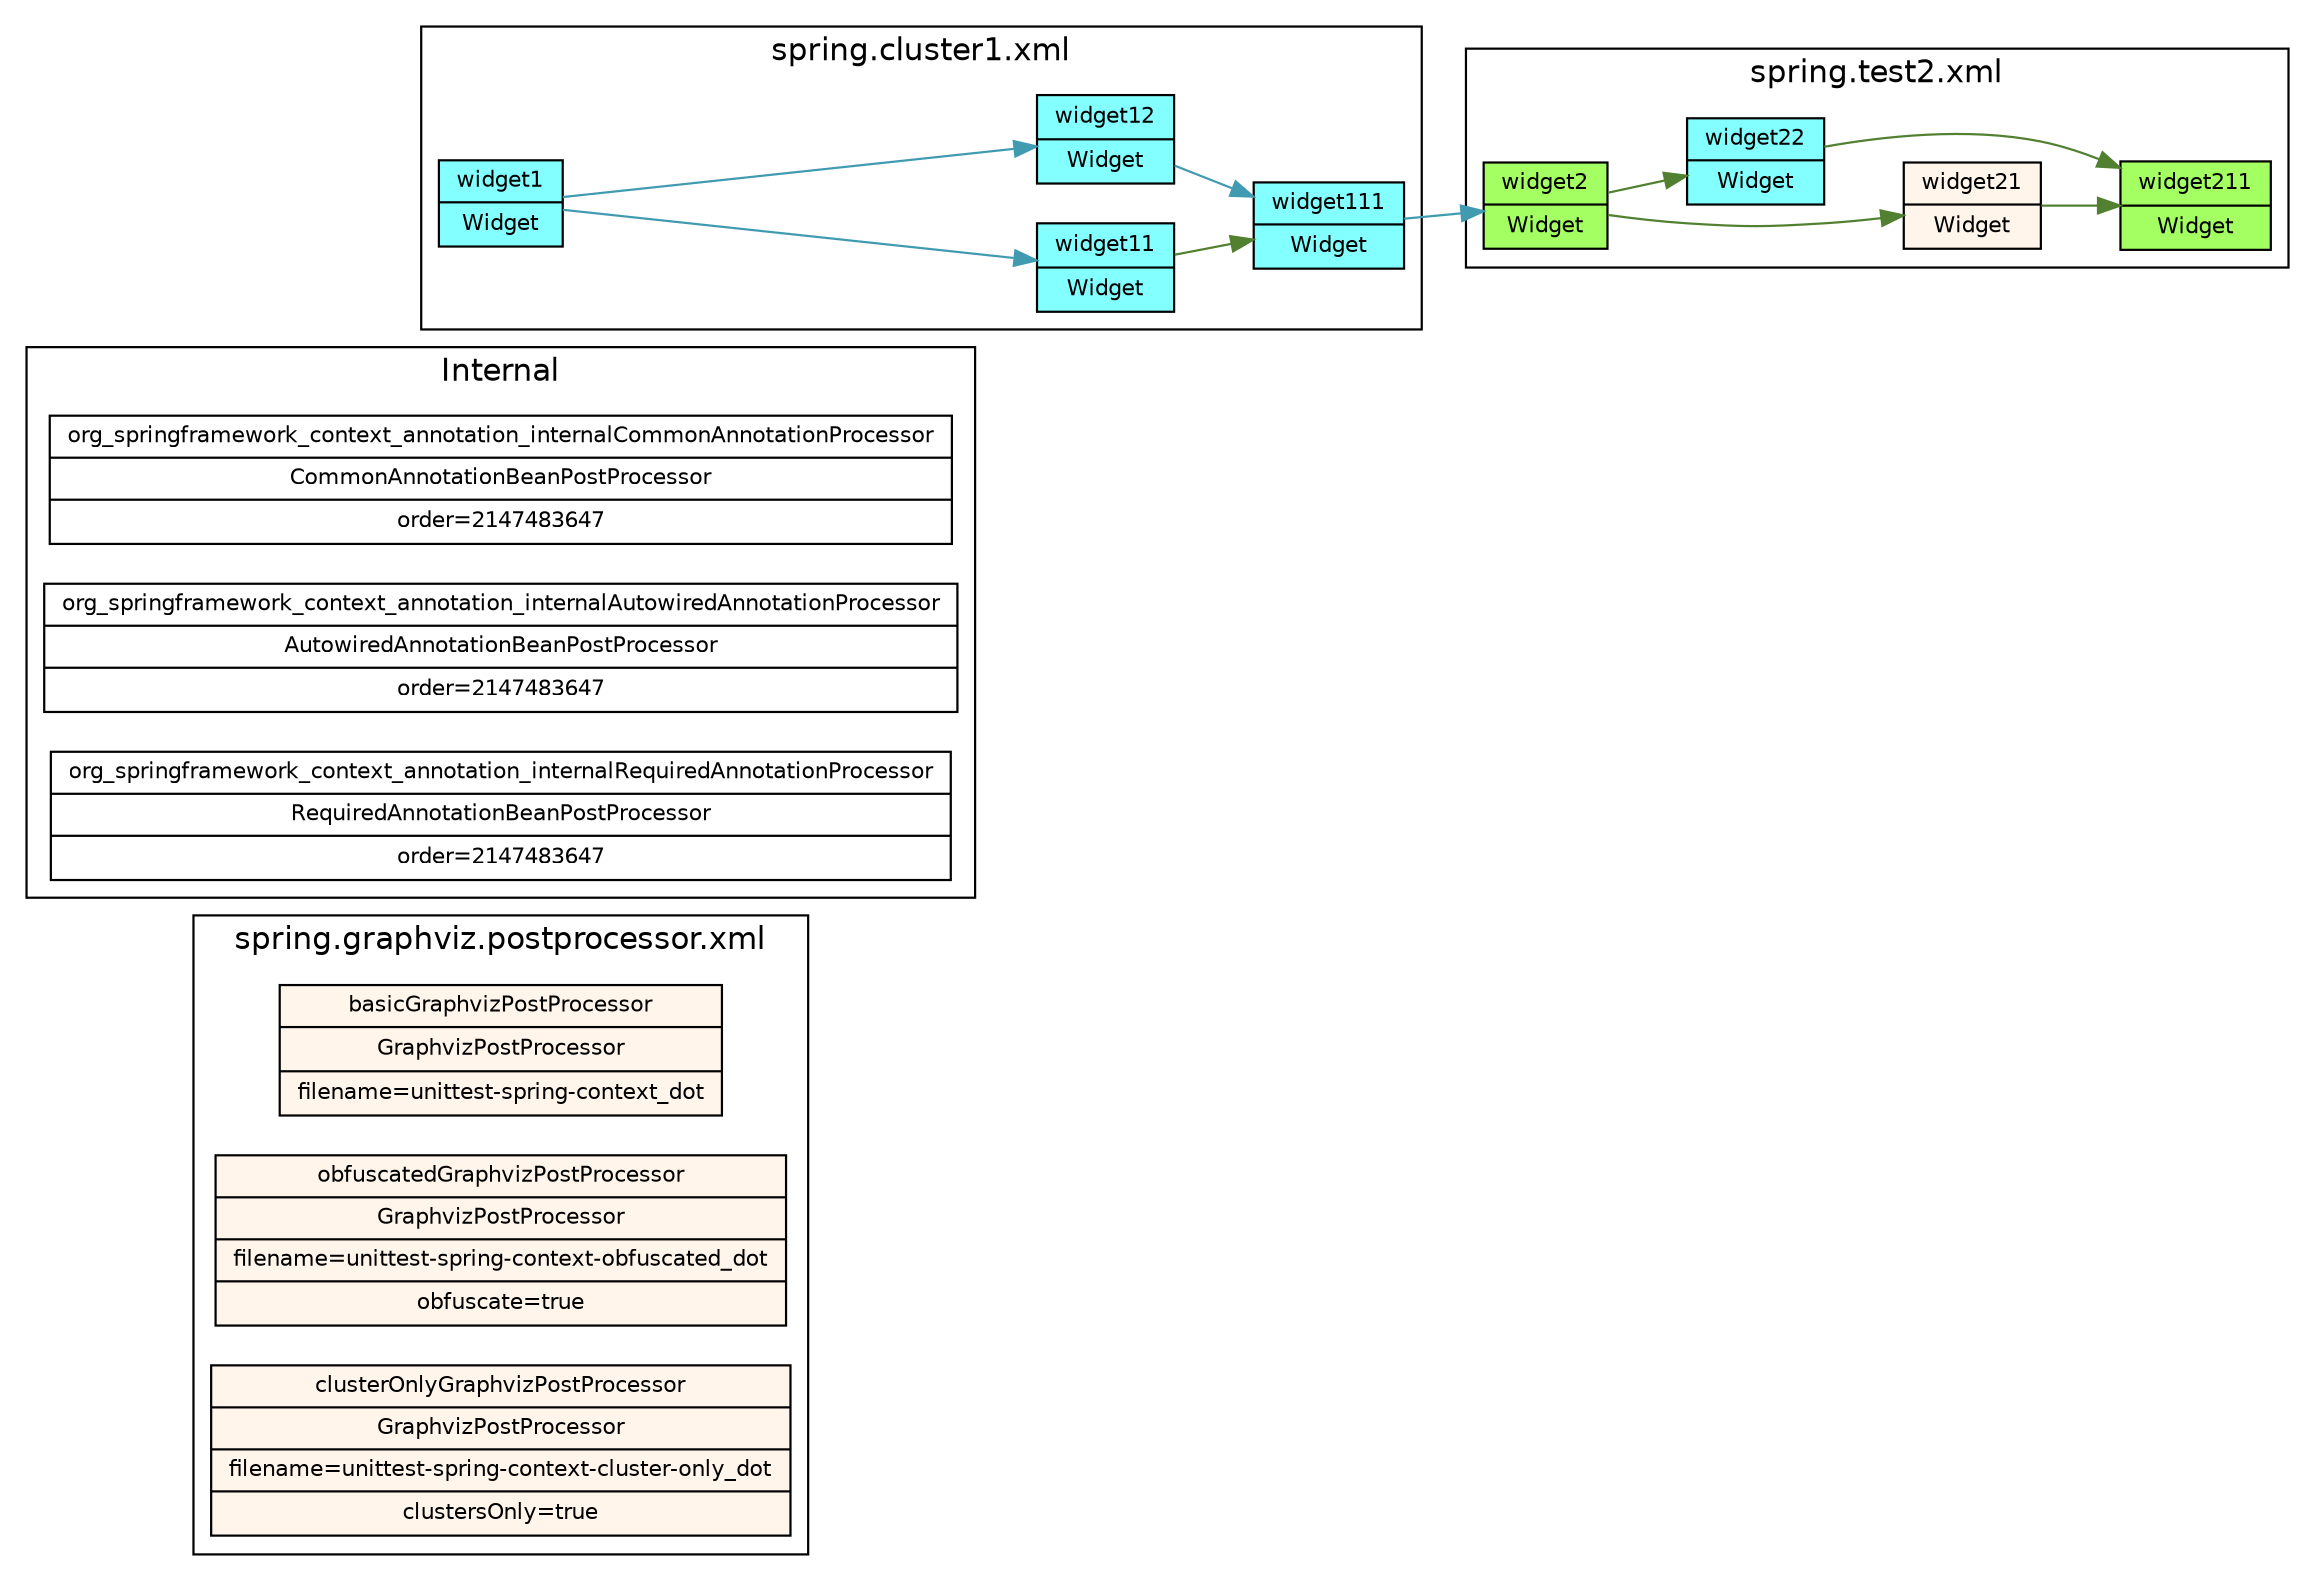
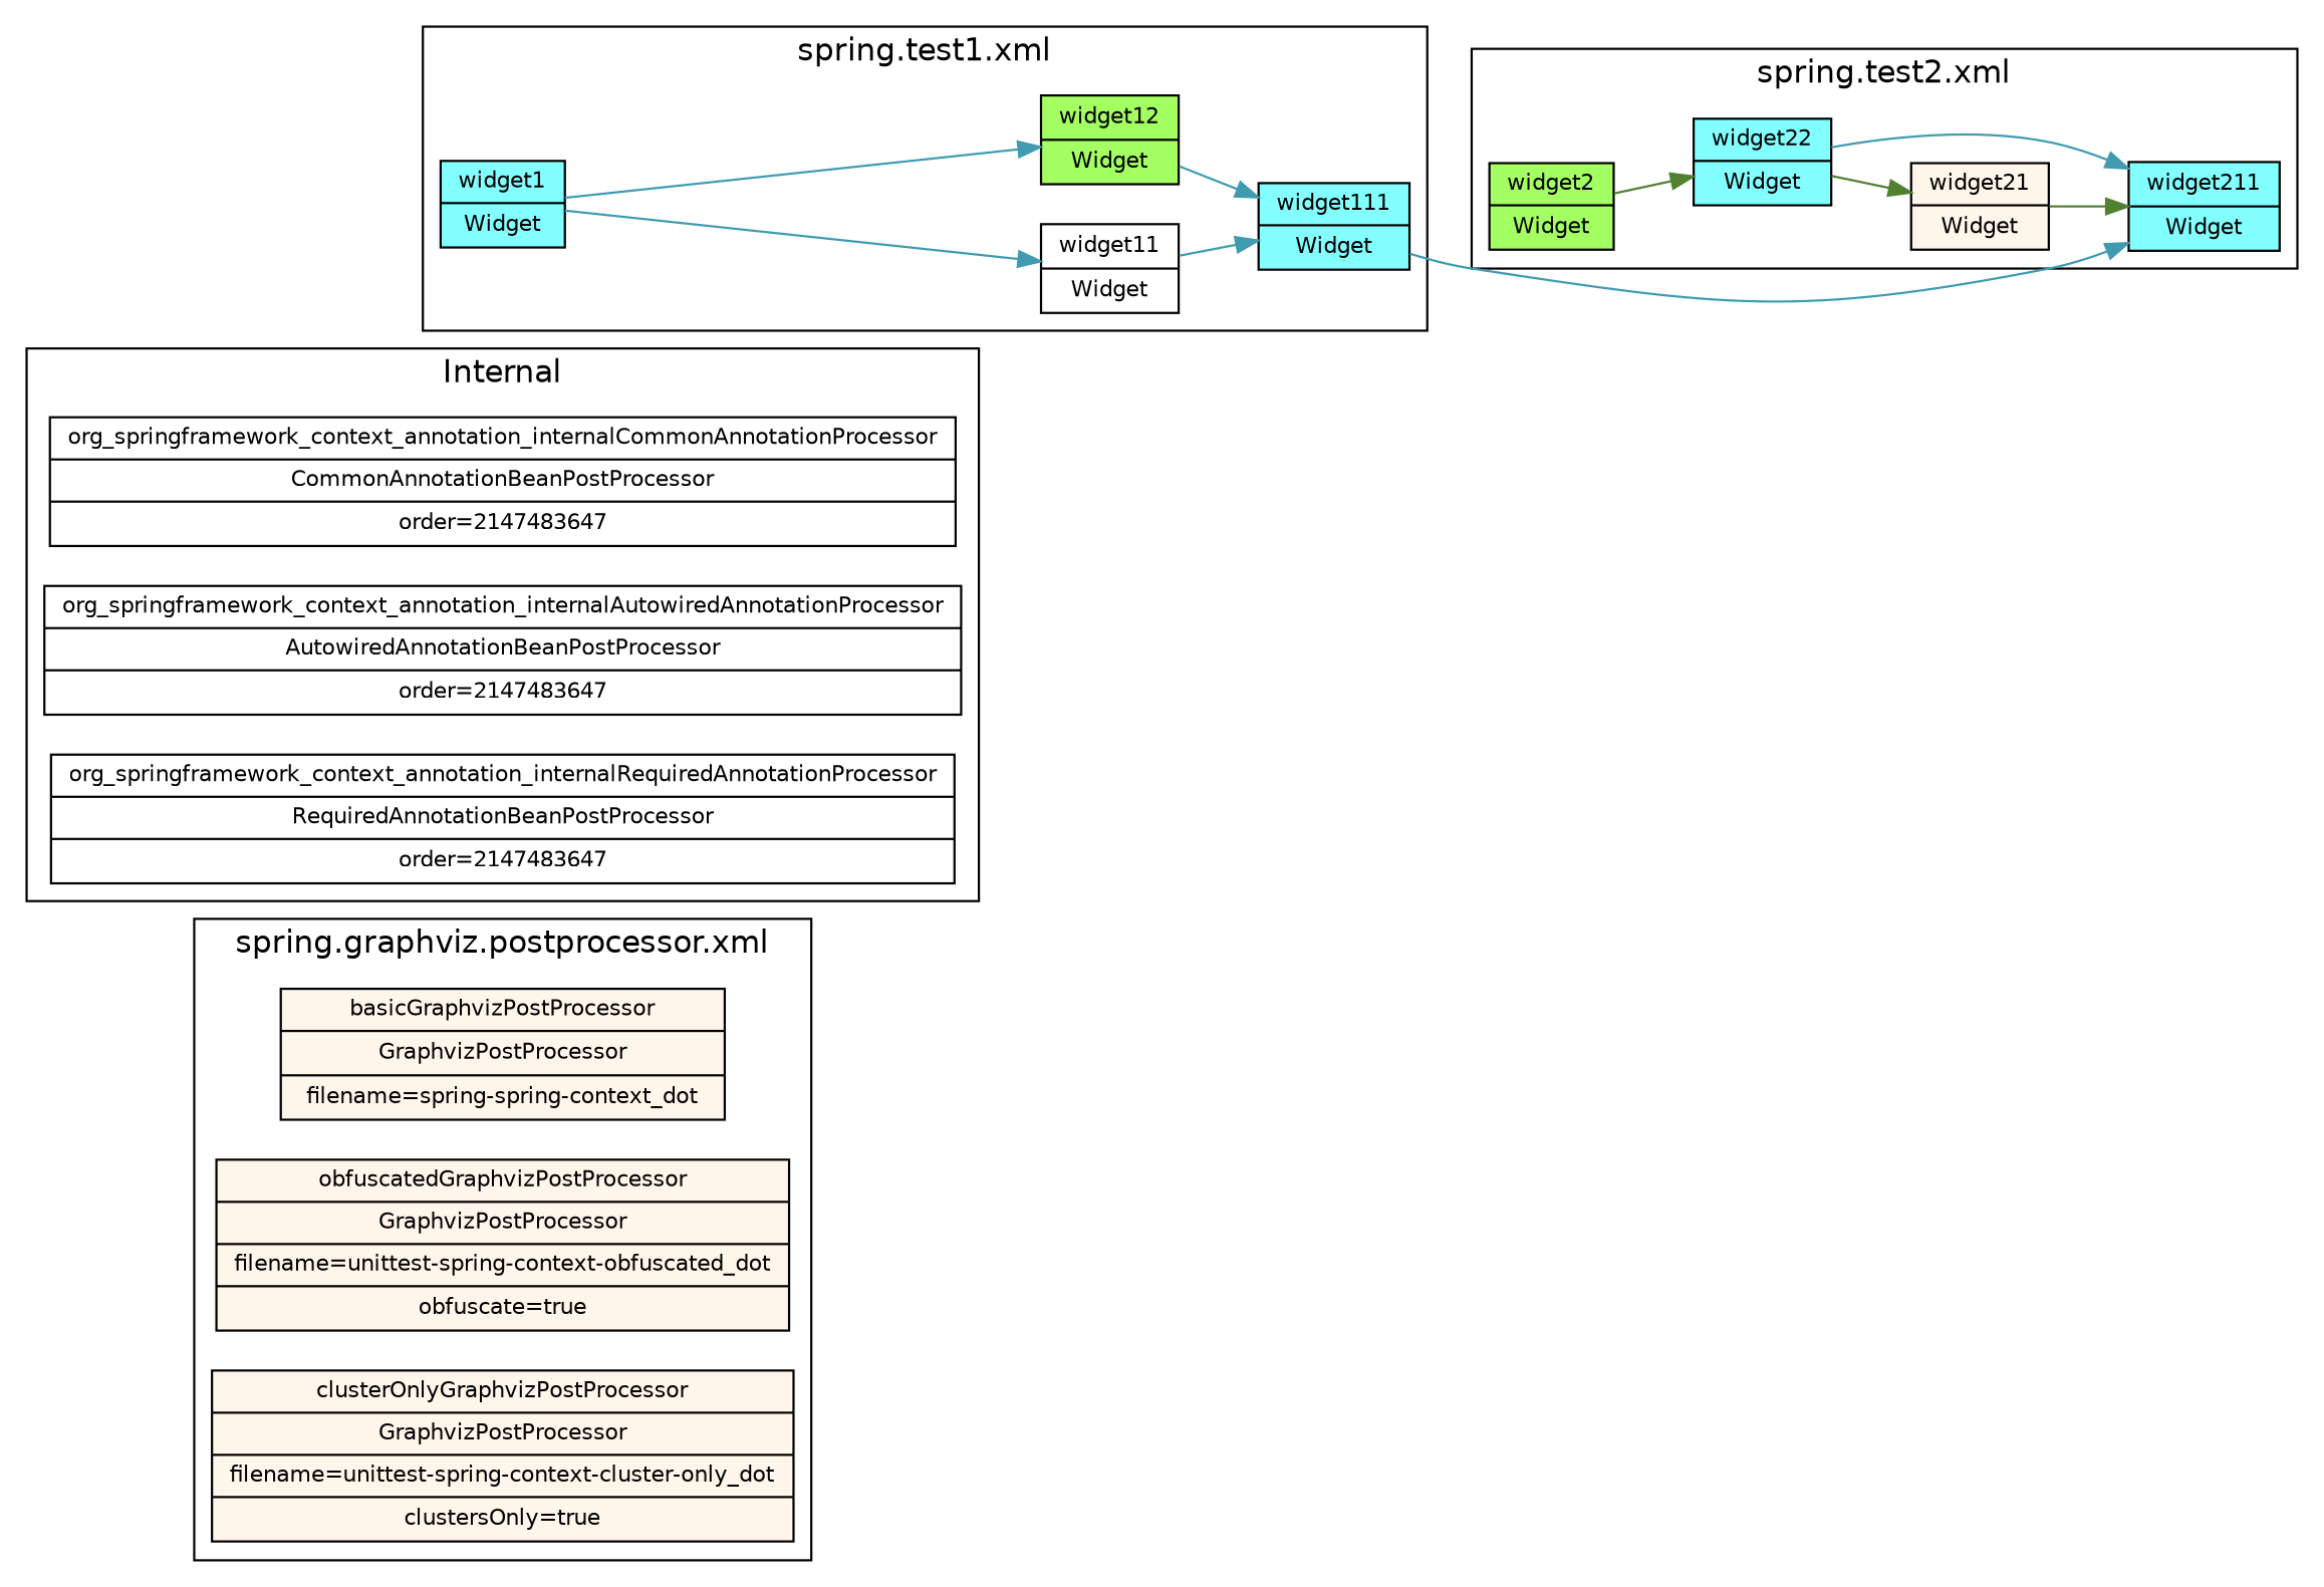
  digraph {
    fontname=Helvetica
    rankdir=LR
    node [fillcolor="#83ffff" fontname=Helvetica fontsize=10 shape=record style=filled]
    edge [color="#409bb0" fontname=Helvetica fontsize=9]
-   n1 [fillcolor="#fff5eb" label="basicGraphvizPostProcessor | GraphvizPostProcessor | filename=unittest-spring-context_dot"]
+   n1 [fillcolor="#fff5eb" label="basicGraphvizPostProcessor | GraphvizPostProcessor | filename=spring-spring-context_dot"]
    n2 [fillcolor="#fff5eb" label="obfuscatedGraphvizPostProcessor | GraphvizPostProcessor | filename=unittest-spring-context-obfuscated_dot | obfuscate=true"]
    n3 [fillcolor="#fff5eb" label="clusterOnlyGraphvizPostProcessor | GraphvizPostProcessor | filename=unittest-spring-context-cluster-only_dot | clustersOnly=true"]
    n4 [fillcolor="#ffffff" label="org_springframework_context_annotation_internalCommonAnnotationProcessor | CommonAnnotationBeanPostProcessor | order=2147483647"]
    n5 [fillcolor="#ffffff" label="org_springframework_context_annotation_internalAutowiredAnnotationProcessor | AutowiredAnnotationBeanPostProcessor | order=2147483647"]
    n6 [fillcolor="#ffffff" label="org_springframework_context_annotation_internalRequiredAnnotationProcessor | RequiredAnnotationBeanPostProcessor | order=2147483647"]
    n7 [label="widget1 | Widget"]
-   n8 [label="widget11 | Widget"]
-   n9 [label="widget12 | Widget"]
+   n8 [fillcolor="#ffffff" label="widget11 | Widget"]
+   n9 [fillcolor="#a4ff62" label="widget12 | Widget"]
    n10 [label="widget111 | Widget"]
    n11 [fillcolor="#a4ff62" label="widget2 | Widget"]
    n12 [fillcolor="#fff5eb" label="widget21 | Widget"]
    n13 [label="widget22 | Widget"]
-   n14 [fillcolor="#a4ff62" label="widget211 | Widget"]
+   n14 [label="widget211 | Widget"]
    subgraph cluster_1 {
      label="spring.graphviz.postprocessor.xml"
      n1
      n2
      n3
    }
    subgraph cluster_2 {
      label=Internal
      n4
      n5
      n6
    }
    subgraph cluster_3 {
-     label="spring.cluster1.xml"
+     label="spring.test1.xml"
      n7
      n8
      n9
      n10
    }
    subgraph cluster_4 {
      label="spring.test2.xml"
      n11
      n12
      n13
      n14
    }
    n7 -> n8
    n7 -> n9
-   n8 -> n10 [color="#508030"]
+   n8 -> n10
    n9 -> n10
-   n10 -> n11
-   n11 -> n12 [color="#508030"]
+   n10 -> n14
+   n13 -> n12 [color="#508030"]
    n11 -> n13 [color="#508030"]
    n12 -> n14 [color="#508030"]
-   n13 -> n14 [color="#508030"]
+   n13 -> n14
  }
